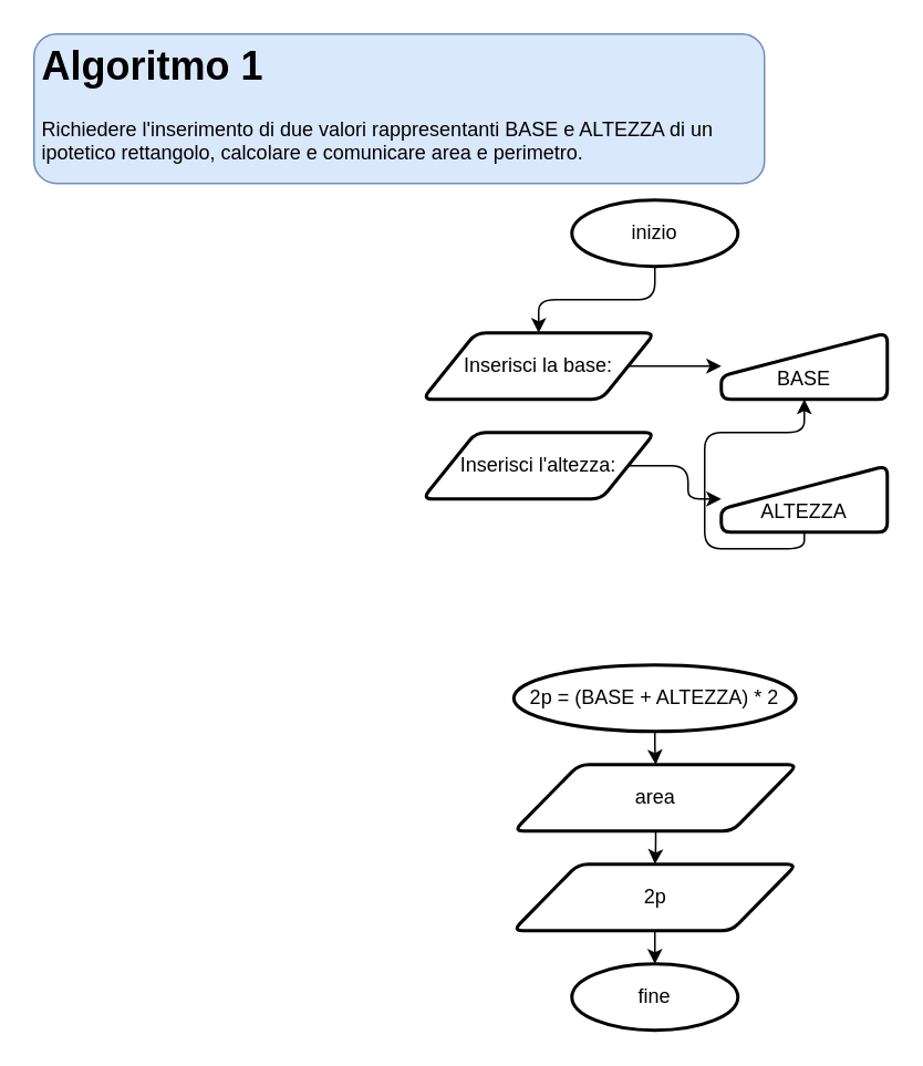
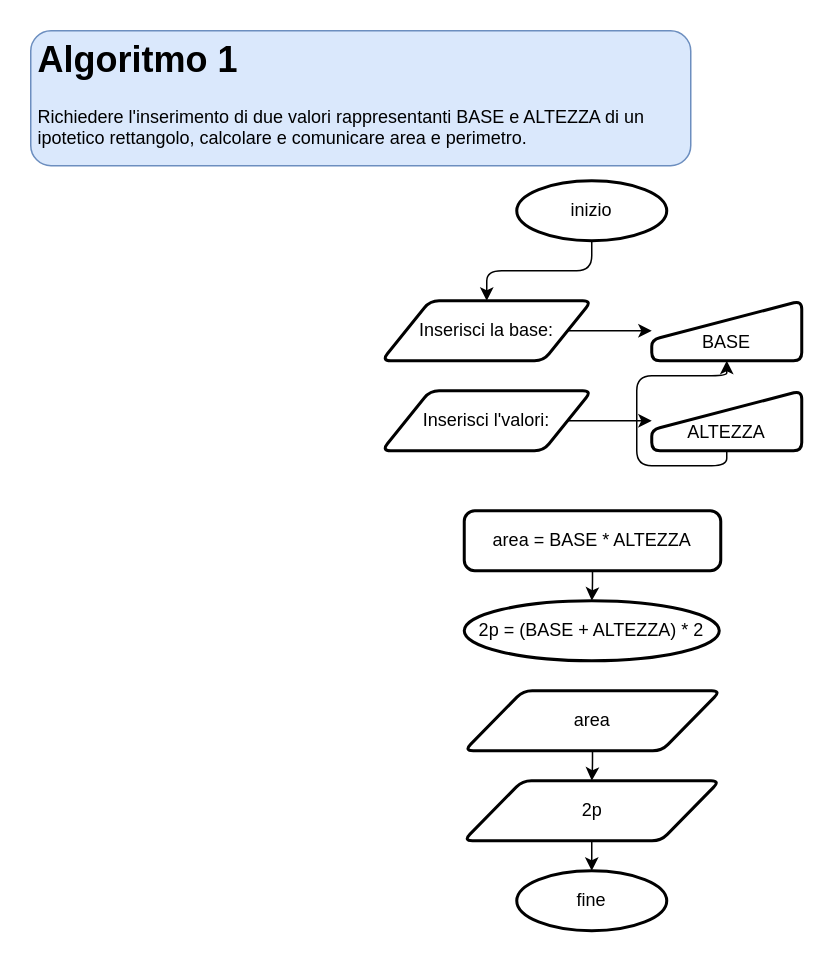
  <mxCell id="0" />
  <mxCell id="1" parent="0" />
  <mxCell id="2" value="&lt;h1&gt;Algoritmo 1&lt;/h1&gt;&lt;p&gt;Richiedere l'inserimento di due valori rappresentanti BASE e ALTEZZA di un ipotetico rettangolo, calcolare e comunicare area e perimetro.&lt;/p&gt;" style="text;html=1;strokeColor=#6c8ebf;fillColor=#dae8fc;spacing=5;spacingTop=-20;whiteSpace=wrap;overflow=hidden;rounded=1;" vertex="1" parent="1"><mxGeometry x="20" y="20" width="440" height="90" as="geometry" /></mxCell>
  <mxCell id="3" style="edgeStyle=orthogonalEdgeStyle;html=1;exitX=0.5;exitY=1;exitDx=0;exitDy=0;exitPerimeter=0;entryX=0.5;entryY=0;entryDx=0;entryDy=0;fontSize=12;" edge="1" parent="1" source="4" target="6"><mxGeometry relative="1" as="geometry" /></mxCell>
  <mxCell id="4" value="inizio" style="strokeWidth=2;html=1;shape=mxgraph.flowchart.start_1;whiteSpace=wrap;fontSize=12;" vertex="1" parent="1"><mxGeometry x="344" y="120" width="100" height="40" as="geometry" /></mxCell>
  <mxCell id="5" style="edgeStyle=orthogonalEdgeStyle;html=1;exitX=1;exitY=0.5;exitDx=0;exitDy=0;entryX=0;entryY=0.5;entryDx=0;entryDy=0;fontSize=12;" edge="1" parent="1" source="6" target="7"><mxGeometry relative="1" as="geometry" /></mxCell>
  <mxCell id="6" value="Inserisci la base:" style="shape=parallelogram;html=1;strokeWidth=2;perimeter=parallelogramPerimeter;whiteSpace=wrap;rounded=1;arcSize=12;size=0.23;fontSize=12;" vertex="1" parent="1"><mxGeometry x="254" y="200" width="140" height="40" as="geometry" /></mxCell>
  <mxCell id="7" value="&lt;br&gt;BASE" style="html=1;strokeWidth=2;shape=manualInput;whiteSpace=wrap;rounded=1;size=26;arcSize=11;fontSize=12;" vertex="1" parent="1"><mxGeometry x="434" y="200" width="100" height="40" as="geometry" /></mxCell>
  <mxCell id="8" style="edgeStyle=orthogonalEdgeStyle;html=1;exitX=0.5;exitY=1;exitDx=0;exitDy=0;fontSize=12;" edge="1" parent="1" source="11" target="7"><mxGeometry relative="1" as="geometry" /></mxCell>
  <mxCell id="9" style="edgeStyle=orthogonalEdgeStyle;html=1;exitX=1;exitY=0.5;exitDx=0;exitDy=0;entryX=0;entryY=0.5;entryDx=0;entryDy=0;fontSize=12;" edge="1" parent="1" source="10" target="11"><mxGeometry relative="1" as="geometry" /></mxCell>
- <mxCell id="10" value="Inserisci l'altezza:" style="shape=parallelogram;html=1;strokeWidth=2;perimeter=parallelogramPerimeter;whiteSpace=wrap;rounded=1;arcSize=12;size=0.23;fontSize=12;" vertex="1" parent="1"><mxGeometry x="254" y="260" width="140" height="40" as="geometry" /></mxCell>
- <mxCell id="11" value="&lt;br&gt;ALTEZZA" style="html=1;strokeWidth=2;shape=manualInput;whiteSpace=wrap;rounded=1;size=26;arcSize=11;fontSize=12;" vertex="1" parent="1"><mxGeometry x="434" y="280" width="100" height="40" as="geometry" /></mxCell>
- <mxCell id="14" style="edgeStyle=orthogonalEdgeStyle;html=1;exitX=0.5;exitY=1;exitDx=0;exitDy=0;entryX=0.5;entryY=0;entryDx=0;entryDy=0;fontSize=12;" edge="1" parent="1" source="15" target="17"><mxGeometry relative="1" as="geometry" /></mxCell>
+ <mxCell id="10" value="Inserisci l'valori:" style="shape=parallelogram;html=1;strokeWidth=2;perimeter=parallelogramPerimeter;whiteSpace=wrap;rounded=1;arcSize=12;size=0.23;fontSize=12;" vertex="1" parent="1"><mxGeometry x="254" y="260" width="140" height="40" as="geometry" /></mxCell>
+ <mxCell id="11" value="&lt;br&gt;ALTEZZA" style="html=1;strokeWidth=2;shape=manualInput;whiteSpace=wrap;rounded=1;size=26;arcSize=11;fontSize=12;" vertex="1" parent="1"><mxGeometry x="434" y="260" width="100" height="40" as="geometry" /></mxCell>
+ <mxCell id="12" style="edgeStyle=orthogonalEdgeStyle;html=1;exitX=0.5;exitY=1;exitDx=0;exitDy=0;entryX=0.5;entryY=0;entryDx=0;entryDy=0;fontSize=12;" edge="1" parent="1" source="13" target="15"><mxGeometry relative="1" as="geometry" /></mxCell>
+ <mxCell id="13" value="area = BASE * ALTEZZA" style="rounded=1;whiteSpace=wrap;html=1;absoluteArcSize=1;arcSize=14;strokeWidth=2;" vertex="1" parent="1"><mxGeometry x="309" y="340" width="171" height="40" as="geometry" /></mxCell>
  <mxCell id="15" value="2p = (BASE + ALTEZZA) * 2" style="ellipse;whiteSpace=wrap;html=1;absoluteArcSize=1;arcSize=14;strokeWidth=2;" vertex="1" parent="1"><mxGeometry x="309" y="400" width="170" height="40" as="geometry" /></mxCell>
  <mxCell id="16" style="edgeStyle=orthogonalEdgeStyle;html=1;exitX=0.5;exitY=1;exitDx=0;exitDy=0;entryX=0.5;entryY=0;entryDx=0;entryDy=0;fontSize=12;" edge="1" parent="1" source="17" target="19"><mxGeometry relative="1" as="geometry" /></mxCell>
  <mxCell id="17" value="area" style="shape=parallelogram;html=1;strokeWidth=2;perimeter=parallelogramPerimeter;whiteSpace=wrap;rounded=1;arcSize=12;size=0.23;fontSize=12;" vertex="1" parent="1"><mxGeometry x="309" y="460" width="171" height="40" as="geometry" /></mxCell>
  <mxCell id="18" style="edgeStyle=orthogonalEdgeStyle;html=1;exitX=0.5;exitY=1;exitDx=0;exitDy=0;entryX=0.5;entryY=0;entryDx=0;entryDy=0;entryPerimeter=0;fontSize=12;" edge="1" parent="1" source="19" target="20"><mxGeometry relative="1" as="geometry" /></mxCell>
  <mxCell id="19" value="2p" style="shape=parallelogram;html=1;strokeWidth=2;perimeter=parallelogramPerimeter;whiteSpace=wrap;rounded=1;arcSize=12;size=0.23;fontSize=12;" vertex="1" parent="1"><mxGeometry x="308.5" y="520" width="171" height="40" as="geometry" /></mxCell>
  <mxCell id="20" value="fine" style="strokeWidth=2;html=1;shape=mxgraph.flowchart.start_1;whiteSpace=wrap;fontSize=12;" vertex="1" parent="1"><mxGeometry x="344" y="580" width="100" height="40" as="geometry" /></mxCell>
